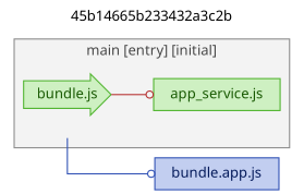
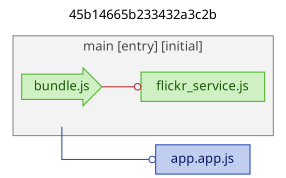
  digraph {
    compound=true
    fontname="gotham-book,sans-serif"
    fontsize=12
    label="45b14665b233432a3c2b"
    labelloc=t
    rankdir=LR
    splines=ortho
    node [color="0.2916666666666667,0.73,0.71" fillcolor="0.2916666666666667,0.19,0.94" fontcolor="0.2916666666666667,0.97,0.35" fontname="gotham-book,sans-serif" fontsize=12 labelloc=c margin="0.2,0.1" shape=rect style=filled]
    edge [arrowhead=odot arrowsize=.75 fontname="gotham-book,sans-serif" fontsize=10]
    n1 [height=0 label="bundle.js" margin=0.15 shape=rarrow width=0]
-   n2 [height=0 label="app_service.js" width=0]
+   n2 [height=0 label="flickr_service.js" width=0]
    cluster_0hidden [fixedsize=true height=0 margin=0 style=invis width=0 color="" fillcolor="" fontcolor="" labelloc="" shape=""]
-   n4 [color="0.625,0.73,0.71" fillcolor="0.625,0.19,0.94" fontcolor="0.625,0.97,0.35" height=0 label="bundle.app.js" width=0]
+   n4 [color="0.625,0.73,0.71" fillcolor="0.625,0.19,0.94" fontcolor="0.625,0.97,0.35" height=0 label="app.app.js" width=0]
    subgraph cluster_1 {
      bgcolor="0,0,0.95"
      color="0,0,0.55"
      fontcolor="0,0,0.28"
      label="main [entry] [initial]"
      n1
      n2
      cluster_0hidden
    }
    n1 -> n2 [color="0,0.73,0.71"]
    cluster_0hidden -> n4 [color="0.625,0.73,0.71"]
  }
